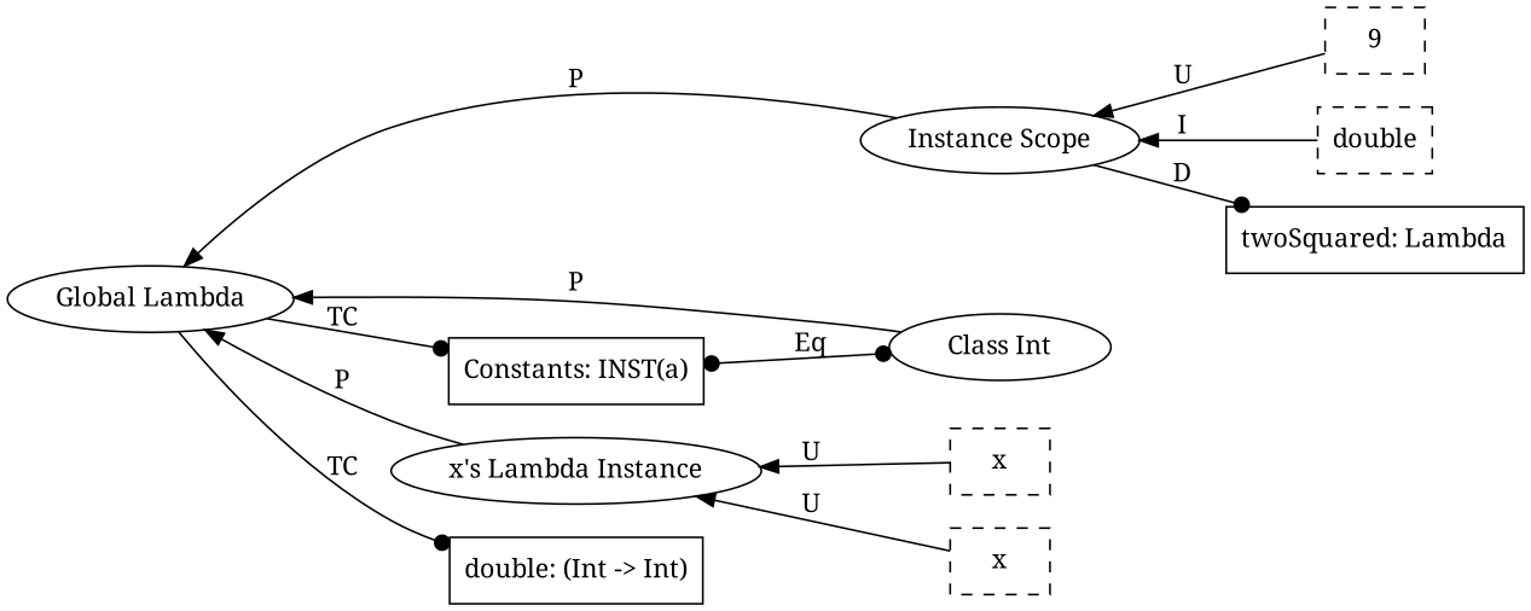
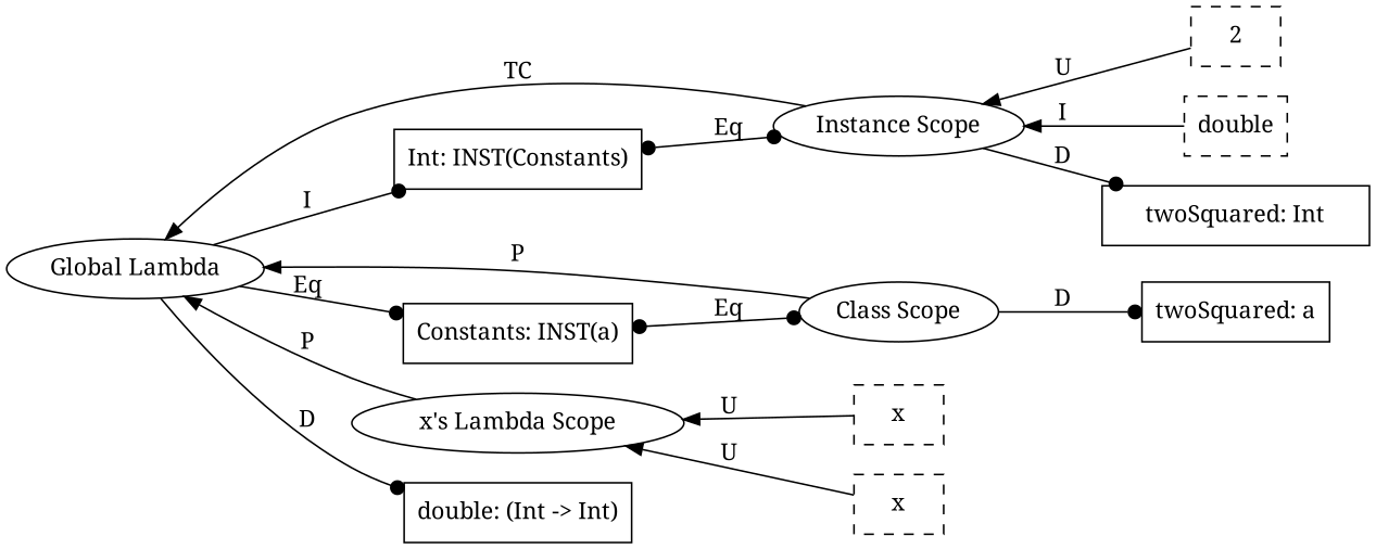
  graph {
    fontname="Noto Serif"
    rankdir=LR
    node [fontname="Noto Serif" shape=box]
    edge [dir=back fontname="Noto Serif"]
-   n1 [label=9 style=dashed]
+   n1 [label=2 style=dashed]
    n2 [label=double style=dashed]
-   n3 [label="twoSquared: Lambda"]
+   n3 [label="twoSquared: Int"]
    n4 [label="Instance Scope" shape=ellipse]
-   n7 [label="Class Int" shape=ellipse]
+   n5 [label="Int: INST(Constants)"]
+   n6 [label="twoSquared: a"]
+   n7 [label="Class Scope" shape=ellipse]
    n8 [label="Constants: INST(a)"]
    n9 [label=x style=dashed]
    n10 [label=x style=dashed]
-   n11 [label="x's Lambda Instance" shape=ellipse]
+   n11 [label="x's Lambda Scope" shape=ellipse]
    n12 [label="double: (Int -> Int)"]
    n13 [label="Global Lambda" shape=ellipse]
    n4 -- n1 [label=U]
    n4 -- n2 [label=I]
    n4 -- n3 [arrowhead=dot dir=forward label=D]
+   n5 -- n4 [arrowhead=dot arrowtail=dot dir=both label=Eq]
+   n7 -- n6 [arrowhead=dot dir=forward label=D]
    n8 -- n7 [arrowhead=dot arrowtail=dot dir=both label=Eq]
    n11 -- n9 [label=U]
    n11 -- n10 [label=U]
-   n13 -- n4 [label=P]
+   n13 -- n4 [label=TC]
+   n13 -- n5 [arrowhead=dot dir=forward label=I]
    n13 -- n7 [label=P]
-   n13 -- n8 [arrowhead=dot dir=forward label=TC]
+   n13 -- n8 [arrowhead=dot dir=forward label=Eq]
    n13 -- n11 [label=P]
-   n13 -- n12 [arrowhead=dot dir=forward label=TC]
+   n13 -- n12 [arrowhead=dot dir=forward label=D]
  }
